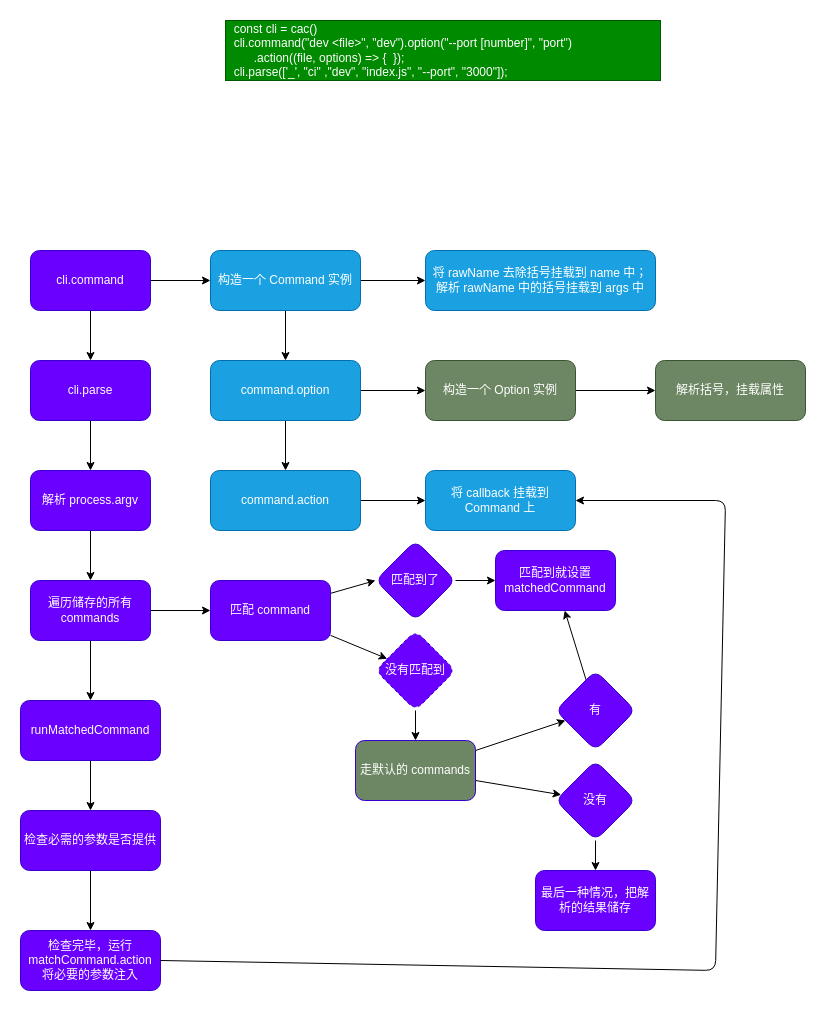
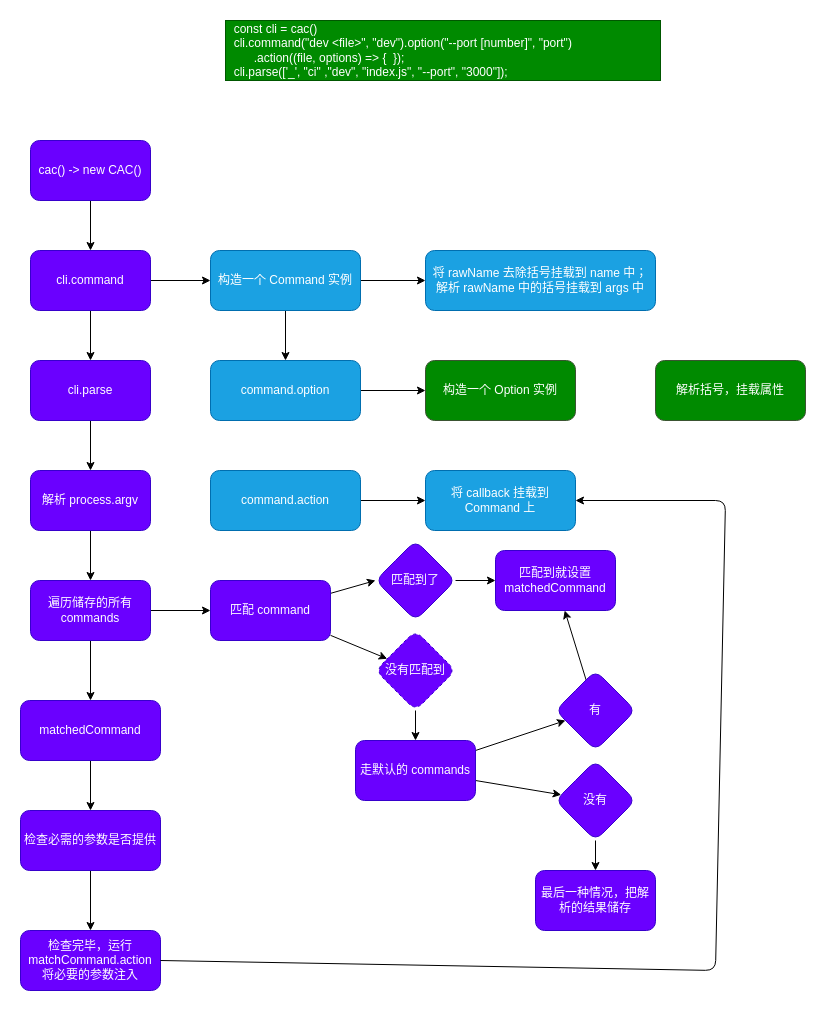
  <mxCell id="0" />
  <mxCell id="1" parent="0" />
  <mxCell id="2" value="&lt;div&gt;&amp;nbsp; const cli = cac()&lt;/div&gt;&lt;div&gt;&amp;nbsp; cli.command(&quot;dev &amp;lt;file&amp;gt;&quot;, &quot;dev&quot;).option(&quot;--port [number]&quot;, &quot;port&quot;)&lt;/div&gt;&lt;div&gt;&lt;span style=&quot;white-space: pre&quot;&gt;&#09;&lt;/span&gt;.action((file, options) =&amp;gt; {&amp;nbsp; });&lt;/div&gt;&lt;div&gt;&amp;nbsp; cli.parse(['_', &quot;ci&quot; ,&quot;dev&quot;, &quot;index.js&quot;, &quot;--port&quot;, &quot;3000&quot;]);&lt;/div&gt;" style="rounded=0;whiteSpace=wrap;html=1;align=left;fillColor=#008a00;fontColor=#ffffff;strokeColor=#005700;" parent="1" vertex="1"><mxGeometry x="225" y="20" width="435" height="60" as="geometry" /></mxCell>
+ <mxCell id="3" value="" style="edgeStyle=none;html=1;" parent="1" source="4" target="7" edge="1"><mxGeometry relative="1" as="geometry" /></mxCell>
+ <mxCell id="4" value="cac() -&amp;gt; new CAC()" style="rounded=1;whiteSpace=wrap;html=1;fillColor=#6a00ff;fontColor=#ffffff;strokeColor=#3700CC;" parent="1" vertex="1"><mxGeometry x="30" y="140" width="120" height="60" as="geometry" /></mxCell>
  <mxCell id="5" value="" style="edgeStyle=none;html=1;" parent="1" source="7" target="10" edge="1"><mxGeometry relative="1" as="geometry" /></mxCell>
  <mxCell id="6" value="" style="edgeStyle=none;html=1;" parent="1" source="7" target="22" edge="1"><mxGeometry relative="1" as="geometry" /></mxCell>
  <mxCell id="7" value="cli.command" style="rounded=1;whiteSpace=wrap;html=1;fillColor=#6a00ff;fontColor=#ffffff;strokeColor=#3700CC;" parent="1" vertex="1"><mxGeometry x="30" y="250" width="120" height="60" as="geometry" /></mxCell>
  <mxCell id="8" value="" style="edgeStyle=none;html=1;entryX=0;entryY=0.5;entryDx=0;entryDy=0;" parent="1" source="10" target="11" edge="1"><mxGeometry relative="1" as="geometry" /></mxCell>
  <mxCell id="9" value="" style="edgeStyle=none;html=1;" parent="1" source="10" target="14" edge="1"><mxGeometry relative="1" as="geometry" /></mxCell>
  <mxCell id="10" value="构造一个 Command 实例" style="rounded=1;whiteSpace=wrap;html=1;fillColor=#1ba1e2;fontColor=#ffffff;strokeColor=#006EAF;" parent="1" vertex="1"><mxGeometry x="210" y="250" width="150" height="60" as="geometry" /></mxCell>
  <mxCell id="11" value="将 rawName 去除括号挂载到 name 中；&lt;br&gt;解析 rawName 中的括号挂载到 args 中" style="rounded=1;whiteSpace=wrap;html=1;fillColor=#1ba1e2;fontColor=#ffffff;strokeColor=#006EAF;" parent="1" vertex="1"><mxGeometry x="425" y="250" width="230" height="60" as="geometry" /></mxCell>
  <mxCell id="12" value="" style="edgeStyle=none;html=1;" parent="1" source="14" target="16" edge="1"><mxGeometry relative="1" as="geometry" /></mxCell>
- <mxCell id="13" value="" style="edgeStyle=none;html=1;" parent="1" source="14" target="19" edge="1"><mxGeometry relative="1" as="geometry" /></mxCell>
  <mxCell id="14" value="command.option" style="rounded=1;whiteSpace=wrap;html=1;fillColor=#1ba1e2;fontColor=#ffffff;strokeColor=#006EAF;" parent="1" vertex="1"><mxGeometry x="210" y="360" width="150" height="60" as="geometry" /></mxCell>
- <mxCell id="15" value="" style="edgeStyle=none;html=1;" parent="1" source="16" target="17" edge="1"><mxGeometry relative="1" as="geometry" /></mxCell>
- <mxCell id="16" value="构造一个 Option 实例" style="rounded=1;whiteSpace=wrap;html=1;fillColor=#6d8764;fontColor=#ffffff;strokeColor=#3A5431;" parent="1" vertex="1"><mxGeometry x="425" y="360" width="150" height="60" as="geometry" /></mxCell>
- <mxCell id="17" value="解析括号，挂载属性" style="rounded=1;whiteSpace=wrap;html=1;fillColor=#6d8764;fontColor=#ffffff;strokeColor=#3A5431;" parent="1" vertex="1"><mxGeometry x="655" y="360" width="150" height="60" as="geometry" /></mxCell>
+ <mxCell id="16" value="构造一个 Option 实例" style="rounded=1;whiteSpace=wrap;html=1;fillColor=#008a00;fontColor=#ffffff;strokeColor=#3A5431;" parent="1" vertex="1"><mxGeometry x="425" y="360" width="150" height="60" as="geometry" /></mxCell>
+ <mxCell id="17" value="解析括号，挂载属性" style="rounded=1;whiteSpace=wrap;html=1;fillColor=#008a00;fontColor=#ffffff;strokeColor=#3A5431;" parent="1" vertex="1"><mxGeometry x="655" y="360" width="150" height="60" as="geometry" /></mxCell>
  <mxCell id="18" value="" style="edgeStyle=none;html=1;" parent="1" source="19" target="20" edge="1"><mxGeometry relative="1" as="geometry" /></mxCell>
  <mxCell id="19" value="command.action" style="rounded=1;whiteSpace=wrap;html=1;fillColor=#1ba1e2;fontColor=#ffffff;strokeColor=#006EAF;" parent="1" vertex="1"><mxGeometry x="210" y="470" width="150" height="60" as="geometry" /></mxCell>
  <mxCell id="20" value="将 callback 挂载到 Command 上" style="rounded=1;whiteSpace=wrap;html=1;fillColor=#1ba1e2;fontColor=#ffffff;strokeColor=#006EAF;" parent="1" vertex="1"><mxGeometry x="425" y="470" width="150" height="60" as="geometry" /></mxCell>
  <mxCell id="21" value="" style="edgeStyle=none;html=1;" parent="1" source="22" target="24" edge="1"><mxGeometry relative="1" as="geometry" /></mxCell>
  <mxCell id="22" value="cli.parse" style="rounded=1;whiteSpace=wrap;html=1;fillColor=#6a00ff;fontColor=#ffffff;strokeColor=#3700CC;" parent="1" vertex="1"><mxGeometry x="30" y="360" width="120" height="60" as="geometry" /></mxCell>
  <mxCell id="23" value="" style="edgeStyle=none;html=1;" parent="1" source="24" target="27" edge="1"><mxGeometry relative="1" as="geometry" /></mxCell>
  <mxCell id="24" value="解析 process.argv" style="rounded=1;whiteSpace=wrap;html=1;fillColor=#6a00ff;fontColor=#ffffff;strokeColor=#3700CC;" parent="1" vertex="1"><mxGeometry x="30" y="470" width="120" height="60" as="geometry" /></mxCell>
  <mxCell id="25" value="" style="edgeStyle=none;html=1;" parent="1" source="27" target="30" edge="1"><mxGeometry relative="1" as="geometry" /></mxCell>
  <mxCell id="26" value="" style="edgeStyle=none;html=1;" edge="1" parent="1" source="27" target="45"><mxGeometry relative="1" as="geometry" /></mxCell>
  <mxCell id="27" value="遍历储存的所有 commands" style="rounded=1;whiteSpace=wrap;html=1;fillColor=#6a00ff;fontColor=#ffffff;strokeColor=#3700CC;" parent="1" vertex="1"><mxGeometry x="30" y="580" width="120" height="60" as="geometry" /></mxCell>
  <mxCell id="28" value="" style="edgeStyle=none;html=1;entryX=0;entryY=0.5;entryDx=0;entryDy=0;" parent="1" source="30" target="33" edge="1"><mxGeometry relative="1" as="geometry" /></mxCell>
  <mxCell id="29" value="" style="edgeStyle=none;html=1;" parent="1" source="30" target="35" edge="1"><mxGeometry relative="1" as="geometry" /></mxCell>
  <mxCell id="30" value="匹配 command" style="rounded=1;whiteSpace=wrap;html=1;fillColor=#6a00ff;fontColor=#ffffff;strokeColor=#3700CC;" parent="1" vertex="1"><mxGeometry x="210" y="580" width="120" height="60" as="geometry" /></mxCell>
  <mxCell id="31" value="匹配到就设置 matchedCommand" style="rounded=1;whiteSpace=wrap;html=1;fillColor=#6a00ff;fontColor=#ffffff;strokeColor=#3700CC;" parent="1" vertex="1"><mxGeometry x="495" y="550" width="120" height="60" as="geometry" /></mxCell>
  <mxCell id="32" value="" style="edgeStyle=none;html=1;" parent="1" source="33" target="31" edge="1"><mxGeometry relative="1" as="geometry" /></mxCell>
  <mxCell id="33" value="匹配到了" style="rhombus;whiteSpace=wrap;html=1;fillColor=#6a00ff;strokeColor=#3700CC;fontColor=#ffffff;rounded=1;" parent="1" vertex="1"><mxGeometry x="375" y="540" width="80" height="80" as="geometry" /></mxCell>
  <mxCell id="34" value="" style="edgeStyle=none;html=1;" parent="1" source="35" target="38" edge="1"><mxGeometry relative="1" as="geometry" /></mxCell>
  <mxCell id="35" value="没有匹配到" style="rhombus;whiteSpace=wrap;html=1;fillColor=#6a00ff;strokeColor=#3700CC;fontColor=#ffffff;rounded=1;dashed=1;" parent="1" vertex="1"><mxGeometry x="375" y="630" width="80" height="80" as="geometry" /></mxCell>
  <mxCell id="36" value="" style="edgeStyle=none;html=1;" parent="1" source="38" target="40" edge="1"><mxGeometry relative="1" as="geometry" /></mxCell>
  <mxCell id="37" value="" style="edgeStyle=none;html=1;" parent="1" source="38" target="42" edge="1"><mxGeometry relative="1" as="geometry" /></mxCell>
- <mxCell id="38" value="走默认的 commands" style="whiteSpace=wrap;html=1;fillColor=#6d8764;strokeColor=#3700CC;fontColor=#ffffff;rounded=1;" parent="1" vertex="1"><mxGeometry x="355" y="740" width="120" height="60" as="geometry" /></mxCell>
+ <mxCell id="38" value="走默认的 commands" style="whiteSpace=wrap;html=1;fillColor=#6a00ff;strokeColor=#3700CC;fontColor=#ffffff;rounded=1;" parent="1" vertex="1"><mxGeometry x="355" y="740" width="120" height="60" as="geometry" /></mxCell>
  <mxCell id="39" value="" style="edgeStyle=none;html=1;" parent="1" source="40" target="31" edge="1"><mxGeometry relative="1" as="geometry" /></mxCell>
  <mxCell id="40" value="有" style="rhombus;whiteSpace=wrap;html=1;fillColor=#6a00ff;strokeColor=#3700CC;fontColor=#ffffff;rounded=1;" parent="1" vertex="1"><mxGeometry x="555" y="670" width="80" height="80" as="geometry" /></mxCell>
  <mxCell id="41" value="" style="edgeStyle=none;html=1;" parent="1" source="42" target="43" edge="1"><mxGeometry relative="1" as="geometry" /></mxCell>
  <mxCell id="42" value="没有" style="rhombus;whiteSpace=wrap;html=1;fillColor=#6a00ff;strokeColor=#3700CC;fontColor=#ffffff;rounded=1;" parent="1" vertex="1"><mxGeometry x="555" y="760" width="80" height="80" as="geometry" /></mxCell>
  <mxCell id="43" value="最后一种情况，把解析的结果储存" style="whiteSpace=wrap;html=1;fillColor=#6a00ff;strokeColor=#3700CC;fontColor=#ffffff;rounded=1;" parent="1" vertex="1"><mxGeometry x="535" y="870" width="120" height="60" as="geometry" /></mxCell>
  <mxCell id="44" value="" style="edgeStyle=none;html=1;" parent="1" source="45" target="47" edge="1"><mxGeometry relative="1" as="geometry" /></mxCell>
- <mxCell id="45" value="runMatchedCommand" style="whiteSpace=wrap;html=1;fillColor=#6a00ff;strokeColor=#3700CC;fontColor=#ffffff;rounded=1;" parent="1" vertex="1"><mxGeometry x="20" y="700" width="140" height="60" as="geometry" /></mxCell>
+ <mxCell id="45" value="matchedCommand" style="whiteSpace=wrap;html=1;fillColor=#6a00ff;strokeColor=#3700CC;fontColor=#ffffff;rounded=1;" parent="1" vertex="1"><mxGeometry x="20" y="700" width="140" height="60" as="geometry" /></mxCell>
  <mxCell id="46" value="" style="edgeStyle=none;html=1;" parent="1" source="47" target="48" edge="1"><mxGeometry relative="1" as="geometry" /></mxCell>
  <mxCell id="47" value="检查必需的参数是否提供" style="whiteSpace=wrap;html=1;fillColor=#6a00ff;strokeColor=#3700CC;fontColor=#ffffff;rounded=1;" parent="1" vertex="1"><mxGeometry x="20" y="810" width="140" height="60" as="geometry" /></mxCell>
  <mxCell id="48" value="检查完毕，运行 matchCommand.action&lt;br&gt;将必要的参数注入" style="whiteSpace=wrap;html=1;fillColor=#6a00ff;strokeColor=#3700CC;fontColor=#ffffff;rounded=1;" parent="1" vertex="1"><mxGeometry x="20" y="930" width="140" height="60" as="geometry" /></mxCell>
  <mxCell id="49" value="" style="endArrow=classic;html=1;exitX=1;exitY=0.5;exitDx=0;exitDy=0;entryX=1;entryY=0.5;entryDx=0;entryDy=0;" parent="1" source="48" target="20" edge="1"><mxGeometry width="50" height="50" relative="1" as="geometry"><mxPoint x="685" y="1270" as="sourcePoint" /><mxPoint x="765" y="470" as="targetPoint" /><Array as="points"><mxPoint x="715" y="970" /><mxPoint x="725" y="500" /></Array></mxGeometry></mxCell>
